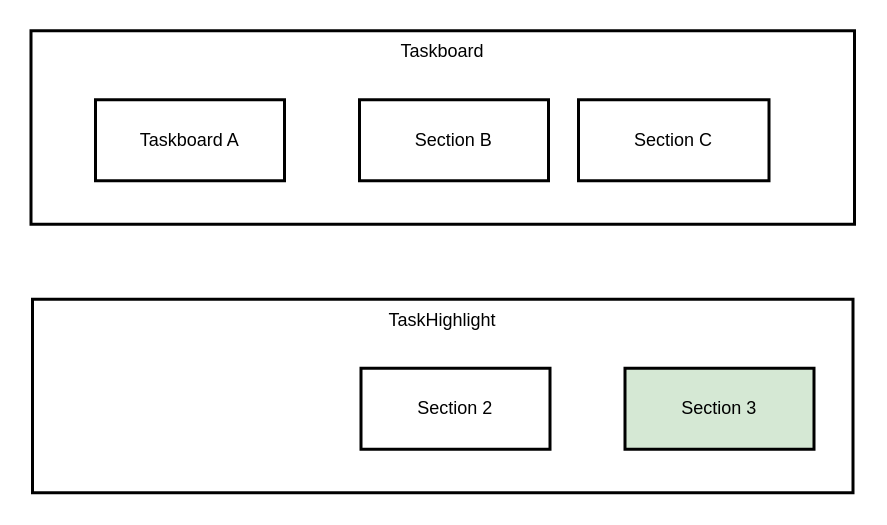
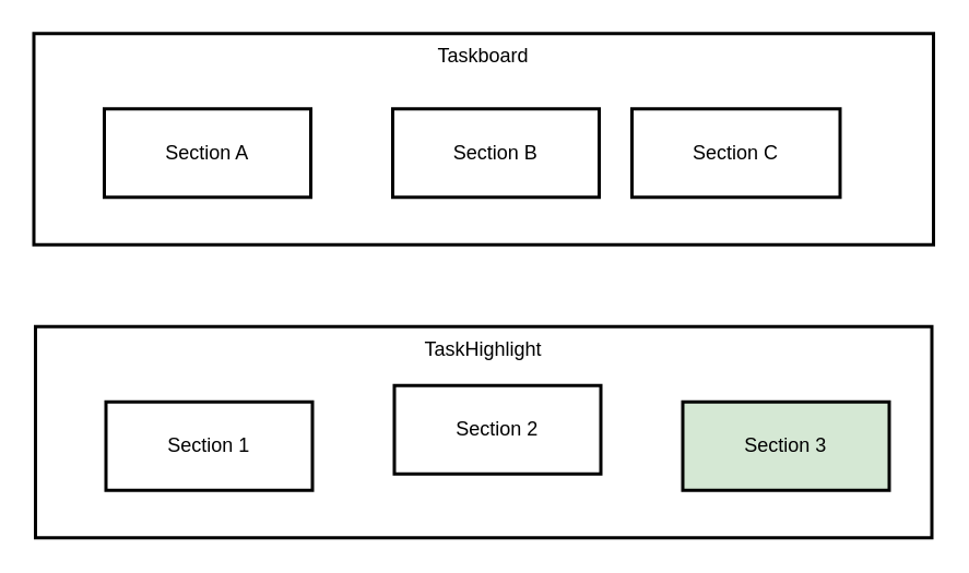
  <mxCell id="0" />
  <mxCell id="1" parent="0" />
  <mxCell id="2" value="Taskboard" style="whiteSpace=wrap;strokeWidth=2;verticalAlign=top;" vertex="1" parent="1"><mxGeometry x="20" y="20" width="549" height="129" as="geometry" /></mxCell>
- <mxCell id="3" value="Taskboard A" style="whiteSpace=wrap;strokeWidth=2;" vertex="1" parent="2"><mxGeometry x="43" y="46" width="126" height="54" as="geometry" /></mxCell>
+ <mxCell id="3" value="Section A" style="whiteSpace=wrap;strokeWidth=2;" vertex="1" parent="2"><mxGeometry x="43" y="46" width="126" height="54" as="geometry" /></mxCell>
  <mxCell id="4" value="Section B" style="whiteSpace=wrap;strokeWidth=2;" vertex="1" parent="2"><mxGeometry x="219" y="46" width="126" height="54" as="geometry" /></mxCell>
  <mxCell id="5" value="Section C" style="whiteSpace=wrap;strokeWidth=2;" vertex="1" parent="2"><mxGeometry x="365" y="46" width="127" height="54" as="geometry" /></mxCell>
  <mxCell id="6" value="TaskHighlight" style="whiteSpace=wrap;strokeWidth=2;verticalAlign=top;" vertex="1" parent="1"><mxGeometry x="21" y="199" width="547" height="129" as="geometry" /></mxCell>
- <mxCell id="8" value="Section 2" style="whiteSpace=wrap;strokeWidth=2;" vertex="1" parent="6"><mxGeometry x="219" y="46" width="126" height="54" as="geometry" /></mxCell>
+ <mxCell id="7" value="Section 1" style="whiteSpace=wrap;strokeWidth=2;" vertex="1" parent="6"><mxGeometry x="43" y="46" width="126" height="54" as="geometry" /></mxCell>
+ <mxCell id="8" value="Section 2" style="whiteSpace=wrap;strokeWidth=2;" vertex="1" parent="6"><mxGeometry x="219" y="36" width="126" height="54" as="geometry" /></mxCell>
  <mxCell id="9" value="Section 3" style="whiteSpace=wrap;strokeWidth=2;fillColor=#d5e8d4;" vertex="1" parent="6"><mxGeometry x="395" y="46" width="126" height="54" as="geometry" /></mxCell>
